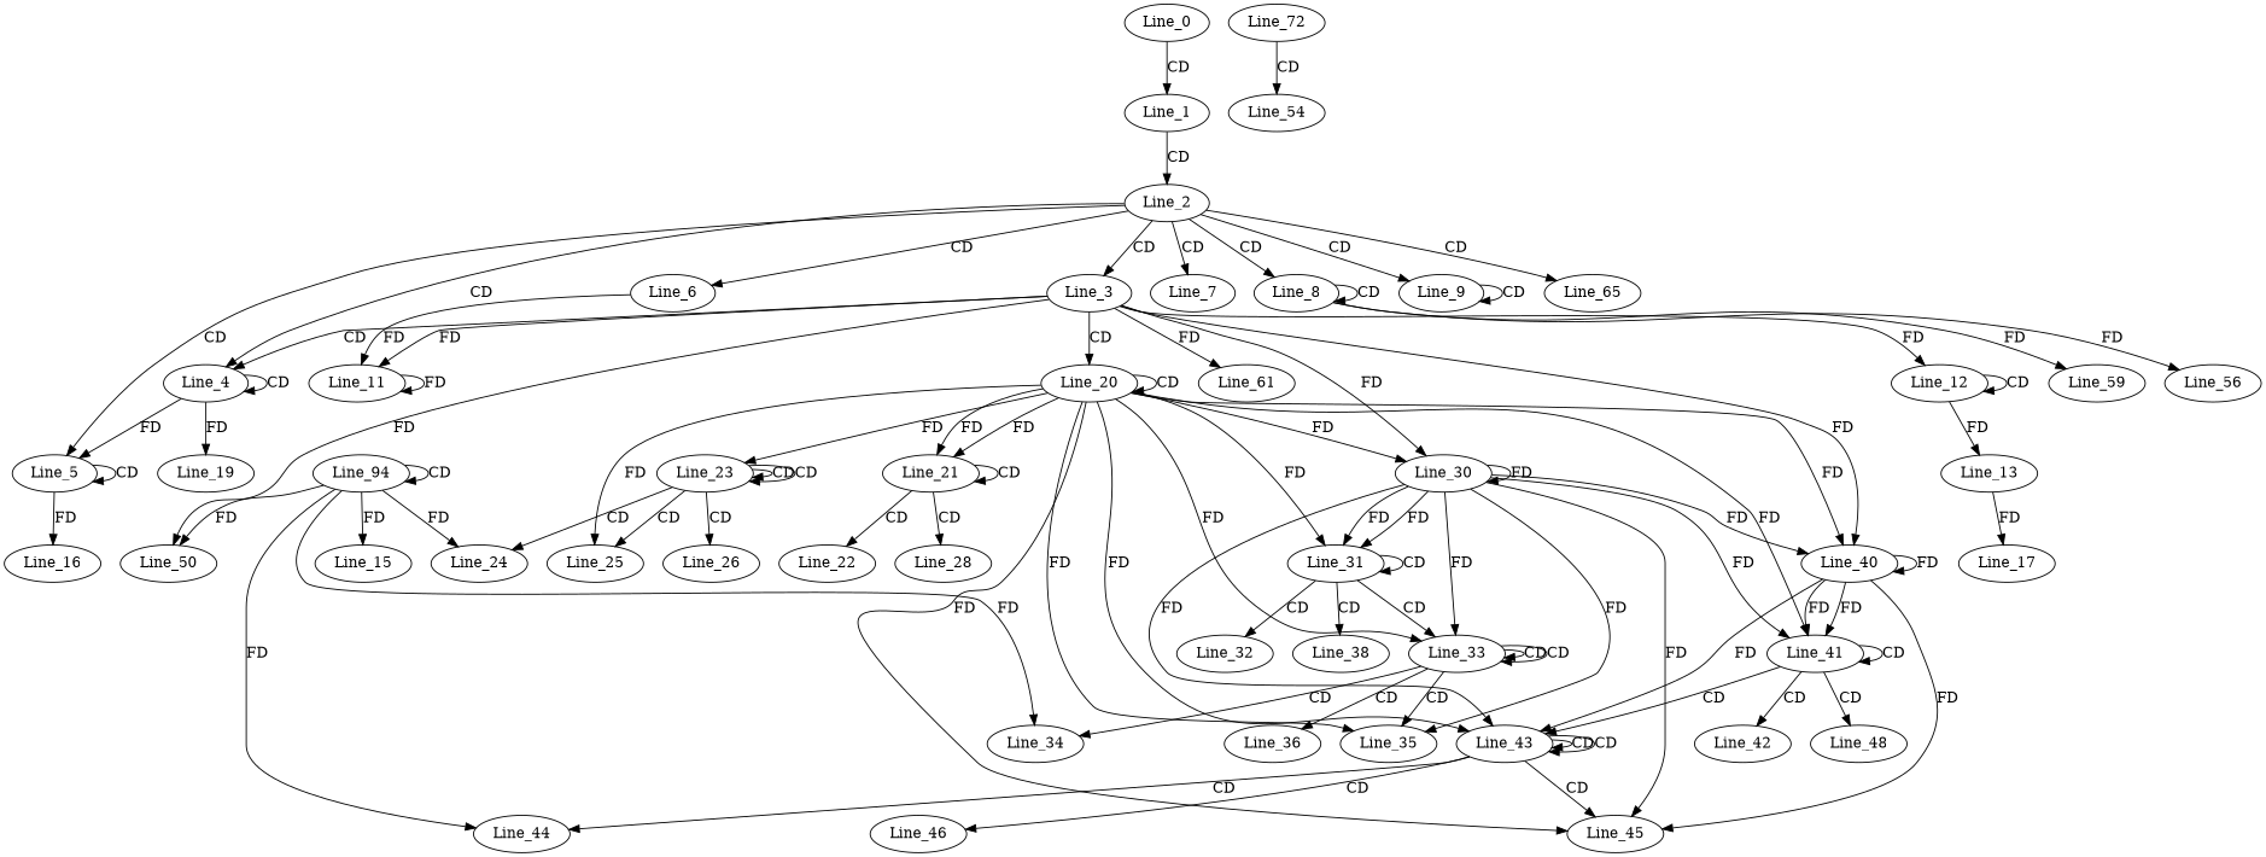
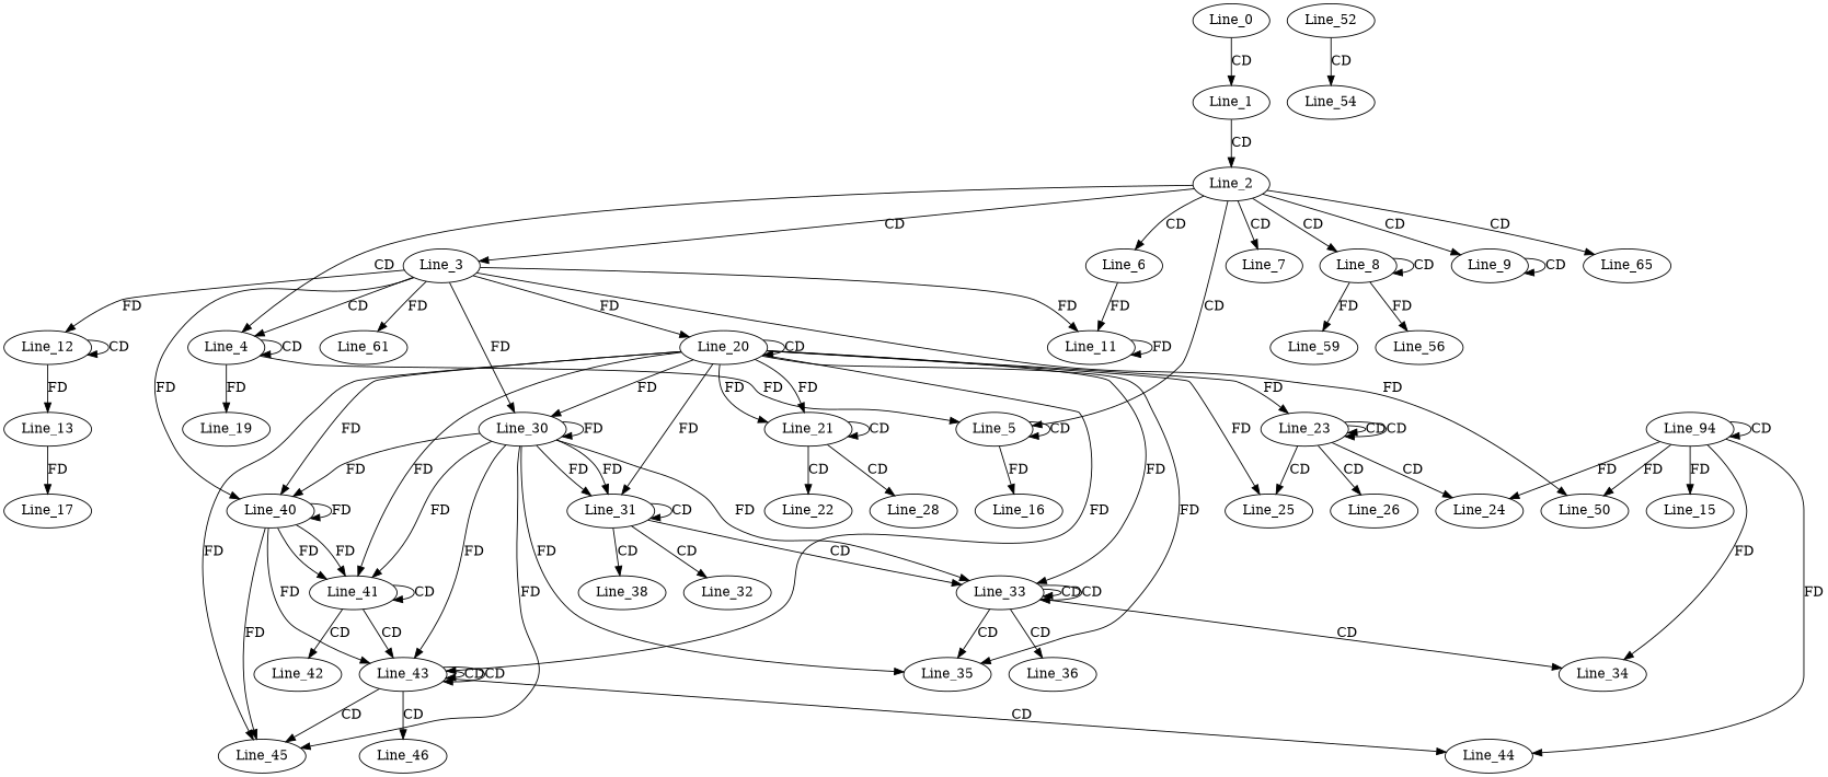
  digraph {
    Line_0
    Line_1
    Line_2
    Line_3
    Line_4
    Line_5
    Line_6
    Line_7
    Line_8
    Line_9
    Line_65
    Line_11
    Line_12
    Line_20
    Line_30
    Line_40
    Line_50
    Line_61
    Line_19
    Line_16
    Line_56
    Line_59
    Line_13
    Line_21
    Line_23
    Line_25
    Line_31
    Line_33
    Line_35
    Line_41
    Line_43
    Line_45
    Line_17
    n34 [label=Line_94]
    Line_15
    Line_24
    Line_34
    Line_44
    Line_22
    Line_28
    Line_26
    Line_32
    Line_38
    Line_36
    Line_42
-   Line_48
    Line_46
-   Line_52 [label=Line_72]
+   Line_52
    Line_54
    Line_0 -> Line_1 [label=CD]
    Line_1 -> Line_2 [label=CD]
    Line_2 -> Line_3 [label=CD]
    Line_2 -> Line_4 [label=CD]
    Line_2 -> Line_5 [label=CD]
    Line_2 -> Line_6 [label=CD]
    Line_2 -> Line_7 [label=CD]
    Line_2 -> Line_8 [label=CD]
    Line_2 -> Line_9 [label=CD]
    Line_2 -> Line_65 [label=CD]
    Line_3 -> Line_4 [label=CD]
    Line_3 -> Line_11 [label=FD]
    Line_3 -> Line_12 [label=FD]
-   Line_3 -> Line_20 [label=CD]
+   Line_3 -> Line_20 [label=FD]
    Line_3 -> Line_30 [label=FD]
    Line_3 -> Line_40 [label=FD]
    Line_3 -> Line_50 [label=FD]
    Line_3 -> Line_61 [label=FD]
    Line_4 -> Line_4 [label=CD]
    Line_4 -> Line_5 [label=FD]
    Line_4 -> Line_19 [label=FD]
    Line_5 -> Line_5 [label=CD]
    Line_5 -> Line_16 [label=FD]
    Line_6 -> Line_11 [label=FD]
    Line_8 -> Line_8 [label=CD]
    Line_8 -> Line_56 [label=FD]
    Line_8 -> Line_59 [label=FD]
    Line_9 -> Line_9 [label=CD]
    Line_11 -> Line_11 [label=FD]
    Line_12 -> Line_12 [label=CD]
    Line_12 -> Line_13 [label=FD]
    Line_20 -> Line_20 [label=CD]
    Line_20 -> Line_30 [label=FD]
    Line_20 -> Line_40 [label=FD]
    Line_20 -> Line_21 [label=FD]
    Line_20 -> Line_21 [label=FD]
    Line_20 -> Line_23 [label=FD]
    Line_20 -> Line_25 [label=FD]
    Line_20 -> Line_31 [label=FD]
    Line_20 -> Line_33 [label=FD]
    Line_20 -> Line_35 [label=FD]
    Line_20 -> Line_41 [label=FD]
    Line_20 -> Line_43 [label=FD]
    Line_20 -> Line_45 [label=FD]
    Line_30 -> Line_30 [label=FD]
    Line_30 -> Line_40 [label=FD]
    Line_30 -> Line_31 [label=FD]
    Line_30 -> Line_31 [label=FD]
    Line_30 -> Line_33 [label=FD]
    Line_30 -> Line_35 [label=FD]
    Line_30 -> Line_41 [label=FD]
    Line_30 -> Line_43 [label=FD]
    Line_30 -> Line_45 [label=FD]
    Line_40 -> Line_40 [label=FD]
    Line_40 -> Line_41 [label=FD]
    Line_40 -> Line_41 [label=FD]
    Line_40 -> Line_43 [label=FD]
    Line_40 -> Line_45 [label=FD]
    Line_13 -> Line_17 [label=FD]
    Line_21 -> Line_21 [label=CD]
    Line_21 -> Line_22 [label=CD]
    Line_21 -> Line_28 [label=CD]
    Line_23 -> Line_23 [label=CD]
    Line_23 -> Line_23 [label=CD]
    Line_23 -> Line_25 [label=CD]
    Line_23 -> Line_24 [label=CD]
    Line_23 -> Line_26 [label=CD]
    Line_31 -> Line_31 [label=CD]
    Line_31 -> Line_33 [label=CD]
    Line_31 -> Line_32 [label=CD]
    Line_31 -> Line_38 [label=CD]
    Line_33 -> Line_33 [label=CD]
    Line_33 -> Line_33 [label=CD]
    Line_33 -> Line_35 [label=CD]
    Line_33 -> Line_34 [label=CD]
    Line_33 -> Line_36 [label=CD]
    Line_41 -> Line_41 [label=CD]
    Line_41 -> Line_43 [label=CD]
    Line_41 -> Line_42 [label=CD]
-   Line_41 -> Line_48 [label=CD]
    Line_43 -> Line_43 [label=CD]
    Line_43 -> Line_43 [label=CD]
    Line_43 -> Line_45 [label=CD]
    Line_43 -> Line_44 [label=CD]
    Line_43 -> Line_46 [label=CD]
    n34 -> Line_50 [label=FD]
    n34 -> n34 [label=CD]
    n34 -> Line_15 [label=FD]
    n34 -> Line_24 [label=FD]
    n34 -> Line_34 [label=FD]
    n34 -> Line_44 [label=FD]
    Line_52 -> Line_54 [label=CD]
  }
